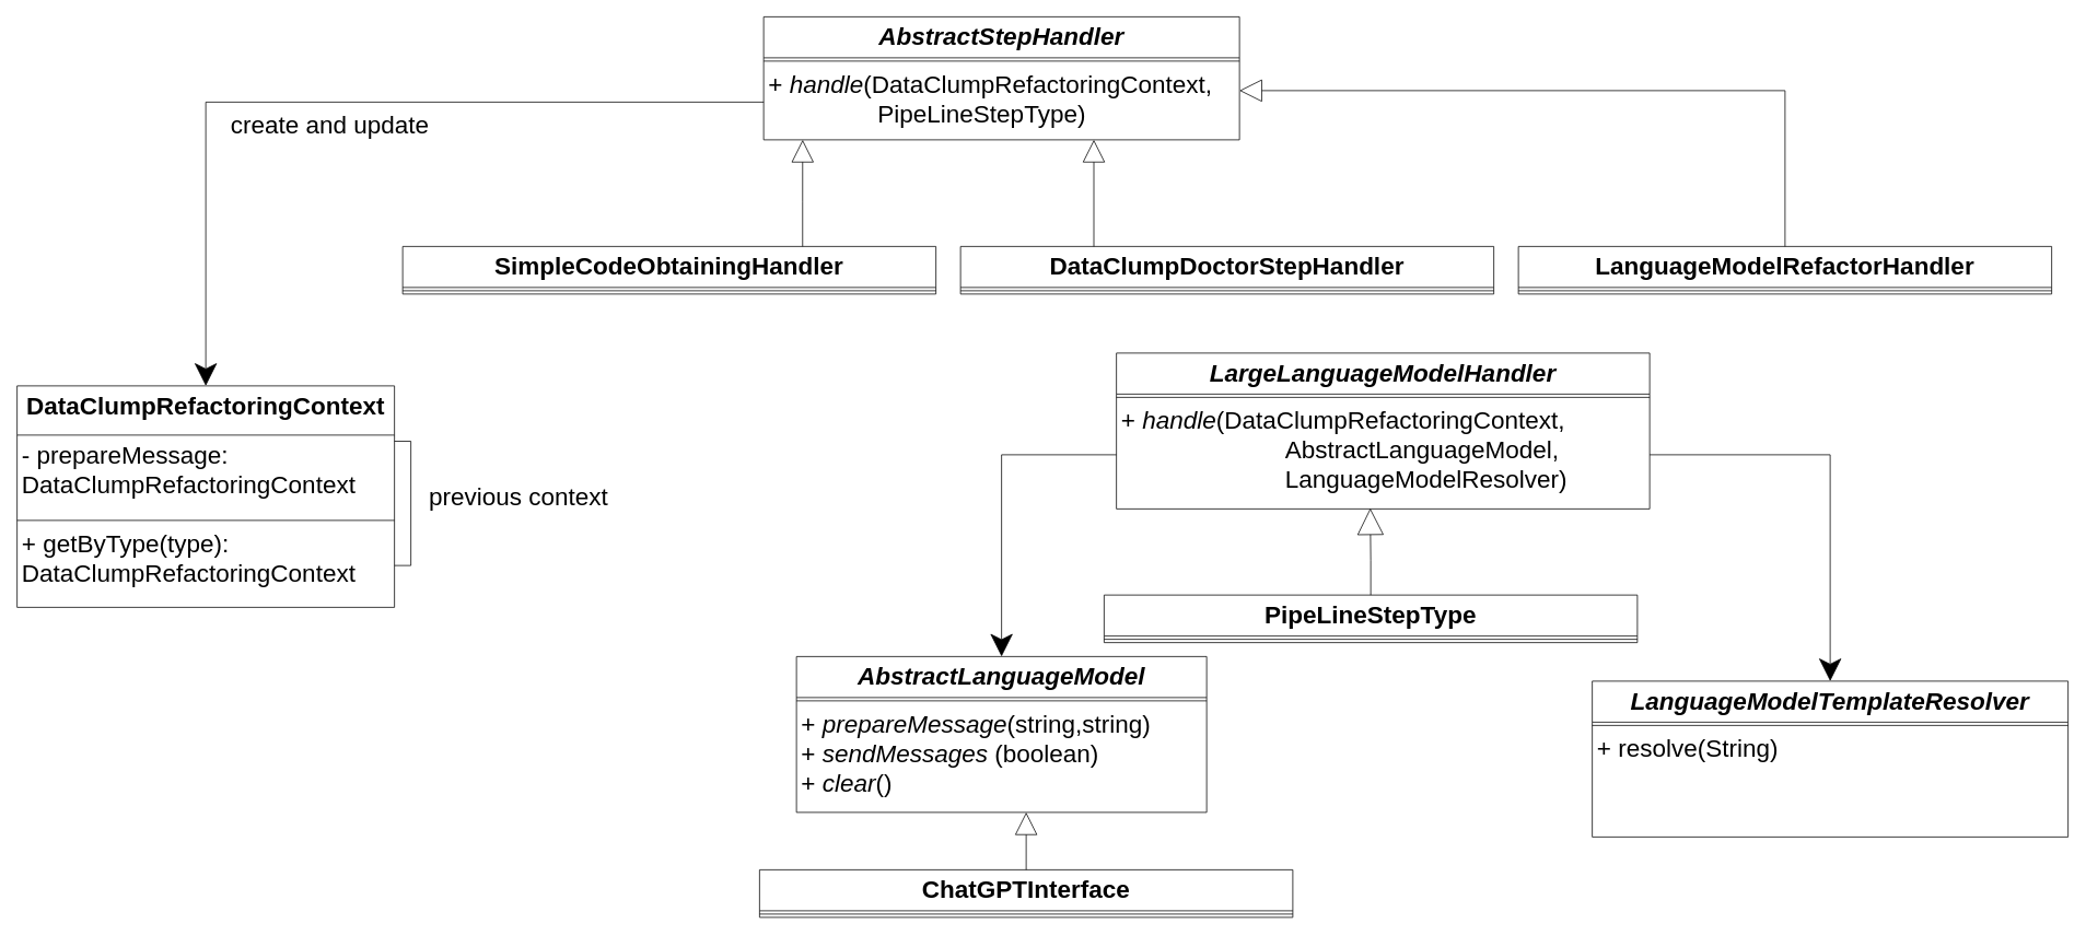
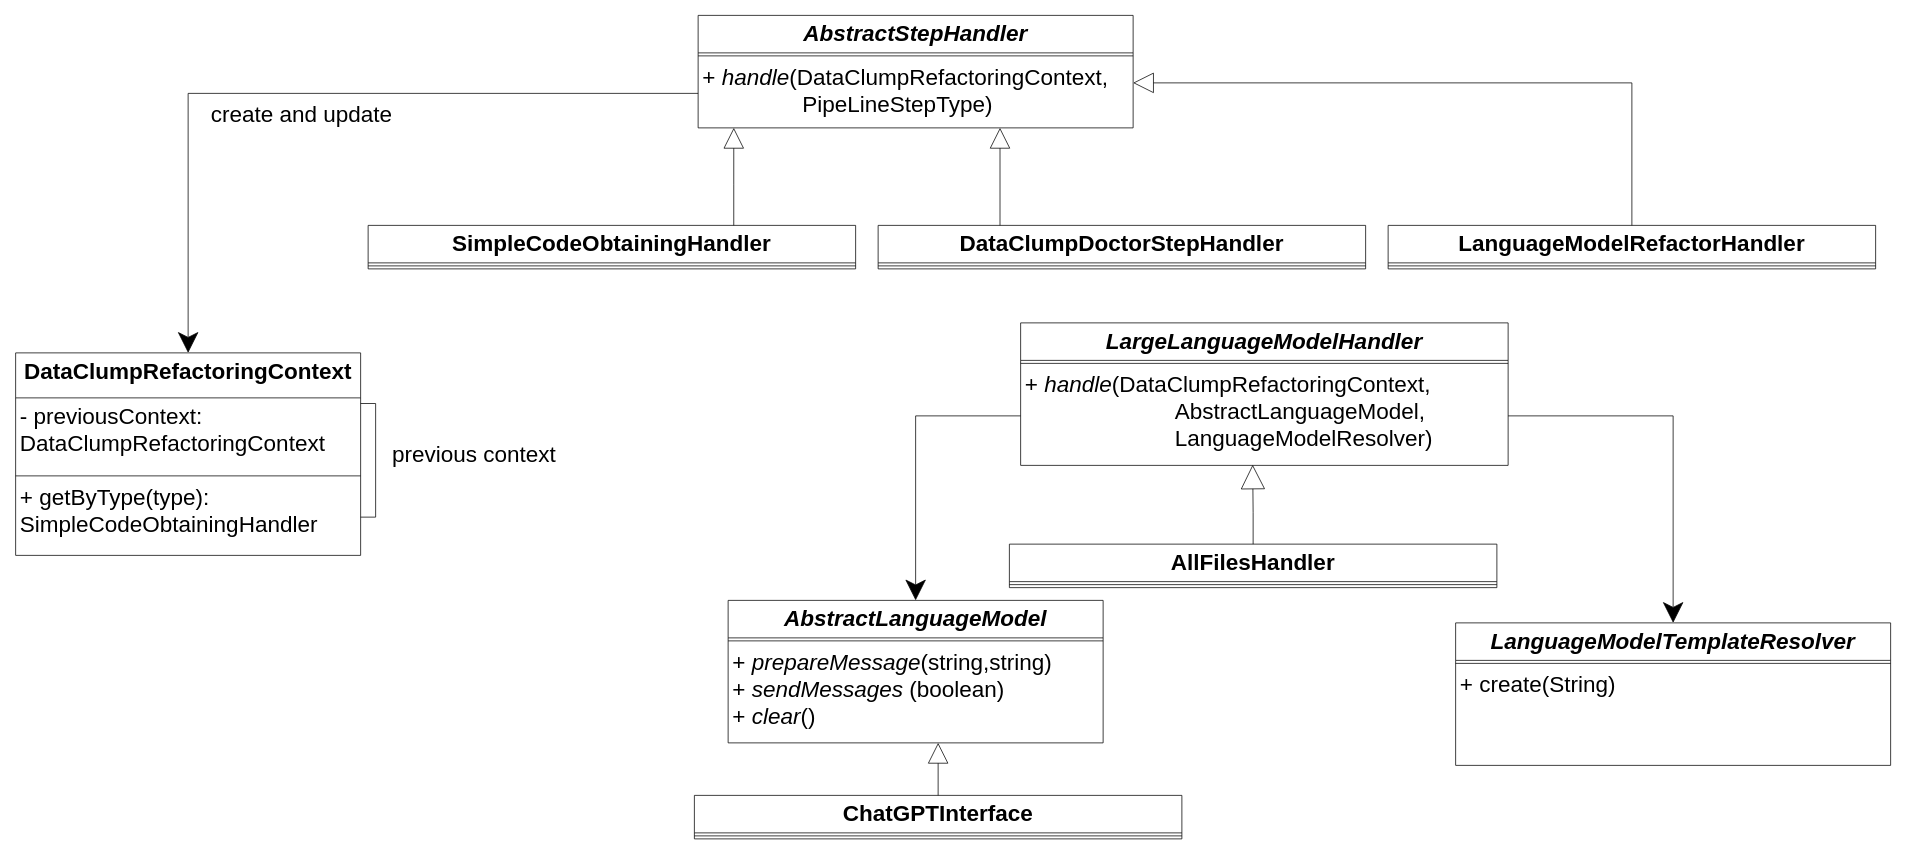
  <mxCell id="0" />
  <mxCell id="1" parent="0" />
  <mxCell id="2" value="&lt;font style=&quot;font-size: 30px;&quot;&gt;DataClumpRefactoringContext&lt;/font&gt;" style="swimlane;fontStyle=1;align=center;verticalAlign=top;childLayout=stackLayout;horizontal=1;startSize=60;horizontalStack=0;resizeParent=1;resizeParentMax=0;resizeLast=0;collapsible=1;marginBottom=0;whiteSpace=wrap;html=1;fontFamily=Helvetica;fontSize=19;fontColor=default;labelBackgroundColor=default;" parent="1" vertex="1"><mxGeometry x="20" y="470" width="460" height="270" as="geometry" /></mxCell>
- <mxCell id="3" value="&lt;font style=&quot;font-size: 30px;&quot;&gt;- prepareMessage: DataClumpRefactoringContext&lt;/font&gt;" style="text;strokeColor=none;fillColor=none;align=left;verticalAlign=top;spacingLeft=4;spacingRight=4;overflow=hidden;rotatable=0;points=[[0,0.5],[1,0.5]];portConstraint=eastwest;whiteSpace=wrap;html=1;fontFamily=Helvetica;fontSize=19;fontColor=default;labelBackgroundColor=default;" parent="2" vertex="1"><mxGeometry y="60" width="460" height="100" as="geometry" /></mxCell>
+ <mxCell id="3" value="&lt;font style=&quot;font-size: 30px;&quot;&gt;- previousContext: DataClumpRefactoringContext&lt;/font&gt;" style="text;strokeColor=none;fillColor=none;align=left;verticalAlign=top;spacingLeft=4;spacingRight=4;overflow=hidden;rotatable=0;points=[[0,0.5],[1,0.5]];portConstraint=eastwest;whiteSpace=wrap;html=1;fontFamily=Helvetica;fontSize=19;fontColor=default;labelBackgroundColor=default;" parent="2" vertex="1"><mxGeometry y="60" width="460" height="100" as="geometry" /></mxCell>
  <mxCell id="4" value="" style="line;strokeWidth=1;fillColor=none;align=left;verticalAlign=middle;spacingTop=-1;spacingLeft=3;spacingRight=3;rotatable=0;labelPosition=right;points=[];portConstraint=eastwest;strokeColor=inherit;fontFamily=Helvetica;fontSize=19;fontColor=default;labelBackgroundColor=default;" parent="2" vertex="1"><mxGeometry y="160" width="460" height="8" as="geometry" /></mxCell>
  <mxCell id="5" style="edgeStyle=orthogonalEdgeStyle;shape=connector;rounded=0;orthogonalLoop=1;jettySize=auto;html=1;exitX=1;exitY=0.5;exitDx=0;exitDy=0;entryX=1;entryY=0.25;entryDx=0;entryDy=0;strokeColor=default;align=center;verticalAlign=middle;fontFamily=Helvetica;fontSize=19;fontColor=default;labelBackgroundColor=default;endArrow=none;endFill=0;" parent="2" source="7" target="2" edge="1"><mxGeometry relative="1" as="geometry" /></mxCell>
  <mxCell id="6" value="previous context" style="edgeLabel;html=1;align=center;verticalAlign=middle;resizable=0;points=[];fontFamily=Helvetica;fontSize=30;fontColor=default;labelBackgroundColor=default;" parent="5" vertex="1" connectable="0"><mxGeometry x="0.094" y="1" relative="1" as="geometry"><mxPoint x="131" as="offset" /></mxGeometry></mxCell>
- <mxCell id="7" value="&lt;font style=&quot;font-size: 30px;&quot;&gt;+ getByType(type): DataClumpRefactoringContext&lt;/font&gt;" style="text;strokeColor=none;fillColor=none;align=left;verticalAlign=top;spacingLeft=4;spacingRight=4;overflow=hidden;rotatable=0;points=[[0,0.5],[1,0.5]];portConstraint=eastwest;whiteSpace=wrap;html=1;fontFamily=Helvetica;fontSize=19;fontColor=default;labelBackgroundColor=default;" parent="2" vertex="1"><mxGeometry y="168" width="460" height="102" as="geometry" /></mxCell>
+ <mxCell id="7" value="&lt;font style=&quot;font-size: 30px;&quot;&gt;+ getByType(type): SimpleCodeObtainingHandler&lt;/font&gt;" style="text;strokeColor=none;fillColor=none;align=left;verticalAlign=top;spacingLeft=4;spacingRight=4;overflow=hidden;rotatable=0;points=[[0,0.5],[1,0.5]];portConstraint=eastwest;whiteSpace=wrap;html=1;fontFamily=Helvetica;fontSize=19;fontColor=default;labelBackgroundColor=default;" parent="2" vertex="1"><mxGeometry y="168" width="460" height="102" as="geometry" /></mxCell>
  <mxCell id="8" style="edgeStyle=orthogonalEdgeStyle;shape=connector;rounded=0;orthogonalLoop=1;jettySize=auto;html=1;entryX=0.5;entryY=0;entryDx=0;entryDy=0;strokeColor=default;align=center;verticalAlign=middle;fontFamily=Helvetica;fontSize=19;fontColor=default;labelBackgroundColor=default;endArrow=classic;endFill=1;exitX=0;exitY=0.5;exitDx=0;exitDy=0;endSize=25;" parent="1" target="2" edge="1" source="21"><mxGeometry relative="1" as="geometry"><mxPoint x="920" y="207" as="sourcePoint" /></mxGeometry></mxCell>
  <mxCell id="9" value="&lt;font style=&quot;font-size: 30px;&quot;&gt;create and update&lt;/font&gt;" style="edgeLabel;html=1;align=center;verticalAlign=middle;resizable=0;points=[];fontFamily=Helvetica;fontSize=19;fontColor=default;labelBackgroundColor=default;" parent="8" vertex="1" connectable="0"><mxGeometry x="0.196" y="1" relative="1" as="geometry"><mxPoint x="84" y="25" as="offset" /></mxGeometry></mxCell>
  <mxCell id="10" value="&lt;font style=&quot;font-size: 30px;&quot;&gt;&lt;i style=&quot;&quot;&gt;AbstractLanguageModel&lt;/i&gt;&lt;/font&gt;" style="swimlane;fontStyle=1;align=center;verticalAlign=top;childLayout=stackLayout;horizontal=1;startSize=50;horizontalStack=0;resizeParent=1;resizeParentMax=0;resizeLast=0;collapsible=1;marginBottom=0;whiteSpace=wrap;html=1;fontFamily=Helvetica;fontSize=11;fontColor=default;labelBackgroundColor=default;" parent="1" vertex="1"><mxGeometry x="970" y="800" width="500" height="190" as="geometry" /></mxCell>
  <mxCell id="11" value="" style="line;strokeWidth=1;fillColor=none;align=left;verticalAlign=middle;spacingTop=-1;spacingLeft=3;spacingRight=3;rotatable=0;labelPosition=right;points=[];portConstraint=eastwest;strokeColor=inherit;fontFamily=Helvetica;fontSize=11;fontColor=default;labelBackgroundColor=default;" parent="10" vertex="1"><mxGeometry y="50" width="500" height="8" as="geometry" /></mxCell>
  <mxCell id="12" value="&lt;font style=&quot;font-size: 30px;&quot;&gt;+ &lt;i&gt;prepareMessage&lt;/i&gt;(string,string)&lt;/font&gt;&lt;div style=&quot;&quot;&gt;&lt;font style=&quot;font-size: 30px;&quot;&gt;+ &lt;i&gt;sendMessages &lt;/i&gt;(boolean)&lt;/font&gt;&lt;/div&gt;&lt;div style=&quot;&quot;&gt;&lt;font style=&quot;font-size: 30px;&quot;&gt;+ &lt;i&gt;clear&lt;/i&gt;()&lt;/font&gt;&lt;/div&gt;" style="text;strokeColor=none;fillColor=none;align=left;verticalAlign=top;spacingLeft=4;spacingRight=4;overflow=hidden;rotatable=0;points=[[0,0.5],[1,0.5]];portConstraint=eastwest;whiteSpace=wrap;html=1;fontFamily=Helvetica;fontSize=11;fontColor=default;labelBackgroundColor=default;" parent="10" vertex="1"><mxGeometry y="58" width="500" height="132" as="geometry" /></mxCell>
  <mxCell id="13" value="&lt;font style=&quot;font-size: 30px;&quot;&gt;&lt;span style=&quot;&quot;&gt;LargeLanguageModelHandler&lt;/span&gt;&lt;/font&gt;" style="swimlane;fontStyle=3;align=center;verticalAlign=top;childLayout=stackLayout;horizontal=1;startSize=50;horizontalStack=0;resizeParent=1;resizeParentMax=0;resizeLast=0;collapsible=1;marginBottom=0;whiteSpace=wrap;html=1;fontFamily=Helvetica;fontSize=11;fontColor=default;labelBackgroundColor=default;" parent="1" vertex="1"><mxGeometry x="1360" y="430" width="650" height="190" as="geometry" /></mxCell>
  <mxCell id="14" value="" style="line;strokeWidth=1;fillColor=none;align=left;verticalAlign=middle;spacingTop=-1;spacingLeft=3;spacingRight=3;rotatable=0;labelPosition=right;points=[];portConstraint=eastwest;strokeColor=inherit;fontFamily=Helvetica;fontSize=11;fontColor=default;labelBackgroundColor=default;" parent="13" vertex="1"><mxGeometry y="50" width="650" height="8" as="geometry" /></mxCell>
  <mxCell id="15" value="&lt;font style=&quot;font-size: 30px;&quot;&gt;+ &lt;i&gt;handle&lt;/i&gt;(DataClumpRefactoringContext, &lt;span style=&quot;white-space: pre;&quot;&gt;&#09;&lt;/span&gt;&amp;nbsp; &amp;nbsp; &amp;nbsp; &amp;nbsp; &amp;nbsp; &amp;nbsp; &amp;nbsp; &lt;span style=&quot;white-space: pre;&quot;&gt;&#09;&lt;/span&gt;&lt;span style=&quot;white-space: pre;&quot;&gt;&#09;&lt;/span&gt;AbstractLanguageModel,&lt;/font&gt;&lt;div&gt;&lt;font style=&quot;font-size: 30px;&quot;&gt;&amp;nbsp;&lt;span style=&quot;white-space: pre;&quot;&gt;&#09;&lt;/span&gt;&lt;span style=&quot;white-space: pre;&quot;&gt;&#09;&lt;span style=&quot;white-space: pre;&quot;&gt;&#09;&lt;/span&gt;&lt;/span&gt;LanguageModelResolver)&lt;/font&gt;&lt;/div&gt;" style="text;strokeColor=none;fillColor=none;align=left;verticalAlign=top;spacingLeft=4;spacingRight=4;overflow=hidden;rotatable=0;points=[[0,0.5],[1,0.5]];portConstraint=eastwest;whiteSpace=wrap;html=1;fontFamily=Helvetica;fontSize=11;fontColor=default;labelBackgroundColor=default;" parent="13" vertex="1"><mxGeometry y="58" width="650" height="132" as="geometry" /></mxCell>
- <mxCell id="16" value="&lt;font style=&quot;font-size: 30px;&quot;&gt;&lt;span style=&quot;font-style: normal;&quot;&gt;PipeLineStepType&lt;/span&gt;&lt;/font&gt;" style="swimlane;fontStyle=3;align=center;verticalAlign=top;childLayout=stackLayout;horizontal=1;startSize=50;horizontalStack=0;resizeParent=1;resizeParentMax=0;resizeLast=0;collapsible=1;marginBottom=0;whiteSpace=wrap;html=1;fontFamily=Helvetica;fontSize=11;fontColor=default;labelBackgroundColor=default;" parent="1" vertex="1"><mxGeometry x="1345" y="725" width="650" height="58" as="geometry" /></mxCell>
+ <mxCell id="16" value="&lt;font style=&quot;font-size: 30px;&quot;&gt;&lt;span style=&quot;font-style: normal;&quot;&gt;AllFilesHandler&lt;/span&gt;&lt;/font&gt;" style="swimlane;fontStyle=3;align=center;verticalAlign=top;childLayout=stackLayout;horizontal=1;startSize=50;horizontalStack=0;resizeParent=1;resizeParentMax=0;resizeLast=0;collapsible=1;marginBottom=0;whiteSpace=wrap;html=1;fontFamily=Helvetica;fontSize=11;fontColor=default;labelBackgroundColor=default;" parent="1" vertex="1"><mxGeometry x="1345" y="725" width="650" height="58" as="geometry" /></mxCell>
  <mxCell id="17" value="" style="line;strokeWidth=1;fillColor=none;align=left;verticalAlign=middle;spacingTop=-1;spacingLeft=3;spacingRight=3;rotatable=0;labelPosition=right;points=[];portConstraint=eastwest;strokeColor=inherit;fontFamily=Helvetica;fontSize=11;fontColor=default;labelBackgroundColor=default;" parent="16" vertex="1"><mxGeometry y="50" width="650" height="8" as="geometry" /></mxCell>
  <mxCell id="18" style="edgeStyle=orthogonalEdgeStyle;shape=connector;rounded=0;orthogonalLoop=1;jettySize=auto;html=1;exitX=0.5;exitY=0;exitDx=0;exitDy=0;entryX=0.476;entryY=0.994;entryDx=0;entryDy=0;entryPerimeter=0;strokeColor=default;align=center;verticalAlign=middle;fontFamily=Helvetica;fontSize=11;fontColor=default;labelBackgroundColor=default;endArrow=block;endFill=0;endSize=30;" parent="1" source="16" target="15" edge="1"><mxGeometry relative="1" as="geometry" /></mxCell>
  <mxCell id="19" value="&lt;font style=&quot;font-size: 30px;&quot;&gt;&lt;i style=&quot;&quot;&gt;AbstractStepHandler&lt;/i&gt;&lt;/font&gt;" style="swimlane;fontStyle=1;align=center;verticalAlign=top;childLayout=stackLayout;horizontal=1;startSize=50;horizontalStack=0;resizeParent=1;resizeParentMax=0;resizeLast=0;collapsible=1;marginBottom=0;whiteSpace=wrap;html=1;fontFamily=Helvetica;fontSize=11;fontColor=default;labelBackgroundColor=default;" parent="1" vertex="1"><mxGeometry x="930" y="20" width="580" height="150" as="geometry" /></mxCell>
  <mxCell id="20" value="" style="line;strokeWidth=1;fillColor=none;align=left;verticalAlign=middle;spacingTop=-1;spacingLeft=3;spacingRight=3;rotatable=0;labelPosition=right;points=[];portConstraint=eastwest;strokeColor=inherit;fontFamily=Helvetica;fontSize=11;fontColor=default;labelBackgroundColor=default;" parent="19" vertex="1"><mxGeometry y="50" width="580" height="8" as="geometry" /></mxCell>
  <mxCell id="21" value="&lt;span style=&quot;font-size: 30px;&quot;&gt;+ &lt;i&gt;handle&lt;/i&gt;(DataClumpRefactoringContext, &lt;span style=&quot;white-space: pre;&quot;&gt;&#09;&lt;/span&gt;&lt;span style=&quot;white-space: pre;&quot;&gt;&#09;&lt;/span&gt;PipeLineStepType)&lt;/span&gt;" style="text;strokeColor=none;fillColor=none;align=left;verticalAlign=top;spacingLeft=4;spacingRight=4;overflow=hidden;rotatable=0;points=[[0,0.5],[1,0.5]];portConstraint=eastwest;whiteSpace=wrap;html=1;fontFamily=Helvetica;fontSize=11;fontColor=default;labelBackgroundColor=default;" parent="19" vertex="1"><mxGeometry y="58" width="580" height="92" as="geometry" /></mxCell>
  <mxCell id="22" value="&lt;font style=&quot;font-size: 30px;&quot;&gt;&lt;span style=&quot;font-style: normal;&quot;&gt;SimpleCodeObtainingHandler&lt;/span&gt;&lt;/font&gt;" style="swimlane;fontStyle=3;align=center;verticalAlign=top;childLayout=stackLayout;horizontal=1;startSize=50;horizontalStack=0;resizeParent=1;resizeParentMax=0;resizeLast=0;collapsible=1;marginBottom=0;whiteSpace=wrap;html=1;fontFamily=Helvetica;fontSize=11;fontColor=default;labelBackgroundColor=default;" vertex="1" parent="1"><mxGeometry x="490" y="300" width="650" height="58" as="geometry" /></mxCell>
  <mxCell id="23" value="" style="line;strokeWidth=1;fillColor=none;align=left;verticalAlign=middle;spacingTop=-1;spacingLeft=3;spacingRight=3;rotatable=0;labelPosition=right;points=[];portConstraint=eastwest;strokeColor=inherit;fontFamily=Helvetica;fontSize=11;fontColor=default;labelBackgroundColor=default;" vertex="1" parent="22"><mxGeometry y="50" width="650" height="8" as="geometry" /></mxCell>
  <mxCell id="24" value="&lt;font style=&quot;font-size: 30px;&quot;&gt;&lt;span style=&quot;font-style: normal;&quot;&gt;DataClumpDoctorStepHandler&lt;/span&gt;&lt;/font&gt;" style="swimlane;fontStyle=3;align=center;verticalAlign=top;childLayout=stackLayout;horizontal=1;startSize=50;horizontalStack=0;resizeParent=1;resizeParentMax=0;resizeLast=0;collapsible=1;marginBottom=0;whiteSpace=wrap;html=1;fontFamily=Helvetica;fontSize=11;fontColor=default;labelBackgroundColor=default;" vertex="1" parent="1"><mxGeometry x="1170" y="300" width="650" height="58" as="geometry" /></mxCell>
  <mxCell id="25" value="" style="line;strokeWidth=1;fillColor=none;align=left;verticalAlign=middle;spacingTop=-1;spacingLeft=3;spacingRight=3;rotatable=0;labelPosition=right;points=[];portConstraint=eastwest;strokeColor=inherit;fontFamily=Helvetica;fontSize=11;fontColor=default;labelBackgroundColor=default;" vertex="1" parent="24"><mxGeometry y="50" width="650" height="8" as="geometry" /></mxCell>
  <mxCell id="26" value="&lt;font style=&quot;font-size: 30px;&quot;&gt;&lt;span style=&quot;font-style: normal;&quot;&gt;LanguageModelRefactorHandler&lt;/span&gt;&lt;/font&gt;" style="swimlane;fontStyle=3;align=center;verticalAlign=top;childLayout=stackLayout;horizontal=1;startSize=50;horizontalStack=0;resizeParent=1;resizeParentMax=0;resizeLast=0;collapsible=1;marginBottom=0;whiteSpace=wrap;html=1;fontFamily=Helvetica;fontSize=11;fontColor=default;labelBackgroundColor=default;" vertex="1" parent="1"><mxGeometry x="1850" y="300" width="650" height="58" as="geometry" /></mxCell>
  <mxCell id="27" value="" style="line;strokeWidth=1;fillColor=none;align=left;verticalAlign=middle;spacingTop=-1;spacingLeft=3;spacingRight=3;rotatable=0;labelPosition=right;points=[];portConstraint=eastwest;strokeColor=inherit;fontFamily=Helvetica;fontSize=11;fontColor=default;labelBackgroundColor=default;" vertex="1" parent="26"><mxGeometry y="50" width="650" height="8" as="geometry" /></mxCell>
  <mxCell id="28" style="edgeStyle=orthogonalEdgeStyle;rounded=0;orthogonalLoop=1;jettySize=auto;html=1;exitX=0.75;exitY=0;exitDx=0;exitDy=0;entryX=0.082;entryY=1;entryDx=0;entryDy=0;entryPerimeter=0;endArrow=block;endFill=0;jumpSize=19;endSize=25;" edge="1" parent="1" source="22" target="21"><mxGeometry relative="1" as="geometry" /></mxCell>
  <mxCell id="29" style="edgeStyle=orthogonalEdgeStyle;rounded=0;orthogonalLoop=1;jettySize=auto;html=1;exitX=0.25;exitY=0;exitDx=0;exitDy=0;entryX=0.694;entryY=1;entryDx=0;entryDy=0;entryPerimeter=0;endArrow=block;endFill=0;endSize=25;" edge="1" parent="1" source="24" target="21"><mxGeometry relative="1" as="geometry" /></mxCell>
  <mxCell id="30" style="edgeStyle=orthogonalEdgeStyle;rounded=0;orthogonalLoop=1;jettySize=auto;html=1;exitX=0.5;exitY=0;exitDx=0;exitDy=0;entryX=1;entryY=0.348;entryDx=0;entryDy=0;entryPerimeter=0;endArrow=block;endFill=0;endSize=25;" edge="1" parent="1" source="26" target="21"><mxGeometry relative="1" as="geometry" /></mxCell>
  <mxCell id="31" value="&lt;font style=&quot;font-size: 30px;&quot;&gt;&lt;span style=&quot;font-style: normal;&quot;&gt;ChatGPTInterface&lt;/span&gt;&lt;/font&gt;" style="swimlane;fontStyle=3;align=center;verticalAlign=top;childLayout=stackLayout;horizontal=1;startSize=50;horizontalStack=0;resizeParent=1;resizeParentMax=0;resizeLast=0;collapsible=1;marginBottom=0;whiteSpace=wrap;html=1;fontFamily=Helvetica;fontSize=11;fontColor=default;labelBackgroundColor=default;" vertex="1" parent="1"><mxGeometry x="925" y="1060" width="650" height="58" as="geometry" /></mxCell>
  <mxCell id="32" value="" style="line;strokeWidth=1;fillColor=none;align=left;verticalAlign=middle;spacingTop=-1;spacingLeft=3;spacingRight=3;rotatable=0;labelPosition=right;points=[];portConstraint=eastwest;strokeColor=inherit;fontFamily=Helvetica;fontSize=11;fontColor=default;labelBackgroundColor=default;" vertex="1" parent="31"><mxGeometry y="50" width="650" height="8" as="geometry" /></mxCell>
  <mxCell id="33" style="edgeStyle=orthogonalEdgeStyle;rounded=0;orthogonalLoop=1;jettySize=auto;html=1;exitX=0.5;exitY=0;exitDx=0;exitDy=0;entryX=0.56;entryY=1;entryDx=0;entryDy=0;entryPerimeter=0;endArrow=block;endFill=0;endSize=25;" edge="1" parent="1" source="31" target="12"><mxGeometry relative="1" as="geometry" /></mxCell>
  <mxCell id="34" value="&lt;span style=&quot;font-size: 30px;&quot;&gt;LanguageModelTemplateResolver&lt;/span&gt;" style="swimlane;fontStyle=3;align=center;verticalAlign=top;childLayout=stackLayout;horizontal=1;startSize=50;horizontalStack=0;resizeParent=1;resizeParentMax=0;resizeLast=0;collapsible=1;marginBottom=0;whiteSpace=wrap;html=1;fontFamily=Helvetica;fontSize=11;fontColor=default;labelBackgroundColor=default;" vertex="1" parent="1"><mxGeometry x="1940" y="830" width="580" height="190" as="geometry" /></mxCell>
  <mxCell id="35" value="" style="line;strokeWidth=1;fillColor=none;align=left;verticalAlign=middle;spacingTop=-1;spacingLeft=3;spacingRight=3;rotatable=0;labelPosition=right;points=[];portConstraint=eastwest;strokeColor=inherit;fontFamily=Helvetica;fontSize=11;fontColor=default;labelBackgroundColor=default;" vertex="1" parent="34"><mxGeometry y="50" width="580" height="8" as="geometry" /></mxCell>
- <mxCell id="36" value="&lt;span style=&quot;font-size: 30px;&quot;&gt;+ resolve(String)&lt;/span&gt;" style="text;strokeColor=none;fillColor=none;align=left;verticalAlign=top;spacingLeft=4;spacingRight=4;overflow=hidden;rotatable=0;points=[[0,0.5],[1,0.5]];portConstraint=eastwest;whiteSpace=wrap;html=1;fontFamily=Helvetica;fontSize=11;fontColor=default;labelBackgroundColor=default;" vertex="1" parent="34"><mxGeometry y="58" width="580" height="132" as="geometry" /></mxCell>
+ <mxCell id="36" value="&lt;span style=&quot;font-size: 30px;&quot;&gt;+ create(String)&lt;/span&gt;" style="text;strokeColor=none;fillColor=none;align=left;verticalAlign=top;spacingLeft=4;spacingRight=4;overflow=hidden;rotatable=0;points=[[0,0.5],[1,0.5]];portConstraint=eastwest;whiteSpace=wrap;html=1;fontFamily=Helvetica;fontSize=11;fontColor=default;labelBackgroundColor=default;" vertex="1" parent="34"><mxGeometry y="58" width="580" height="132" as="geometry" /></mxCell>
  <mxCell id="37" style="edgeStyle=orthogonalEdgeStyle;rounded=0;orthogonalLoop=1;jettySize=auto;html=1;endSize=25;" edge="1" parent="1" source="15" target="10"><mxGeometry relative="1" as="geometry" /></mxCell>
  <mxCell id="38" style="edgeStyle=orthogonalEdgeStyle;rounded=0;orthogonalLoop=1;jettySize=auto;html=1;entryX=0.5;entryY=0;entryDx=0;entryDy=0;endSize=25;" edge="1" parent="1" source="15" target="34"><mxGeometry relative="1" as="geometry" /></mxCell>
